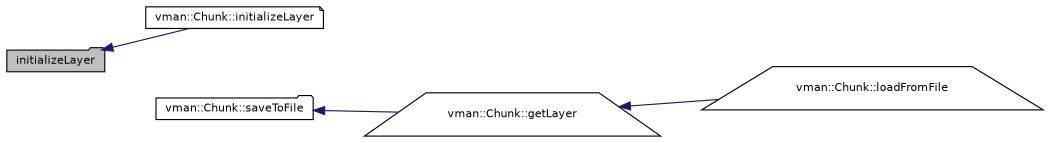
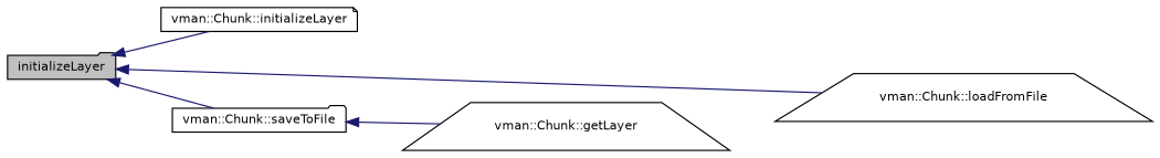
  digraph {
    rankdir=LR
    node [color=black fontname=Helvetica fontsize=10 shape=folder]
    edge [color=midnightblue dir=back fontname=Helvetica fontsize=10 labelfontname=Helvetica labelfontsize=10 style=solid]
    n1 [fillcolor=grey75 fontcolor=black height=0.2 label=initializeLayer style=filled width=0.4]
    n2 [height=0.2 label="vman::Chunk::initializeLayer" shape=note width=0.4]
    n3 [height=0.2 label="vman::Chunk::loadFromFile" shape=trapezium width=0.4]
    n4 [height=0.2 label="vman::Chunk::saveToFile" width=0.4]
    n5 [height=0.2 label="vman::Chunk::getLayer" shape=trapezium width=0.4]
    n1 -> n2
-   n5 -> n3
+   n1 -> n3
+   n1 -> n4
    n4 -> n5
  }
